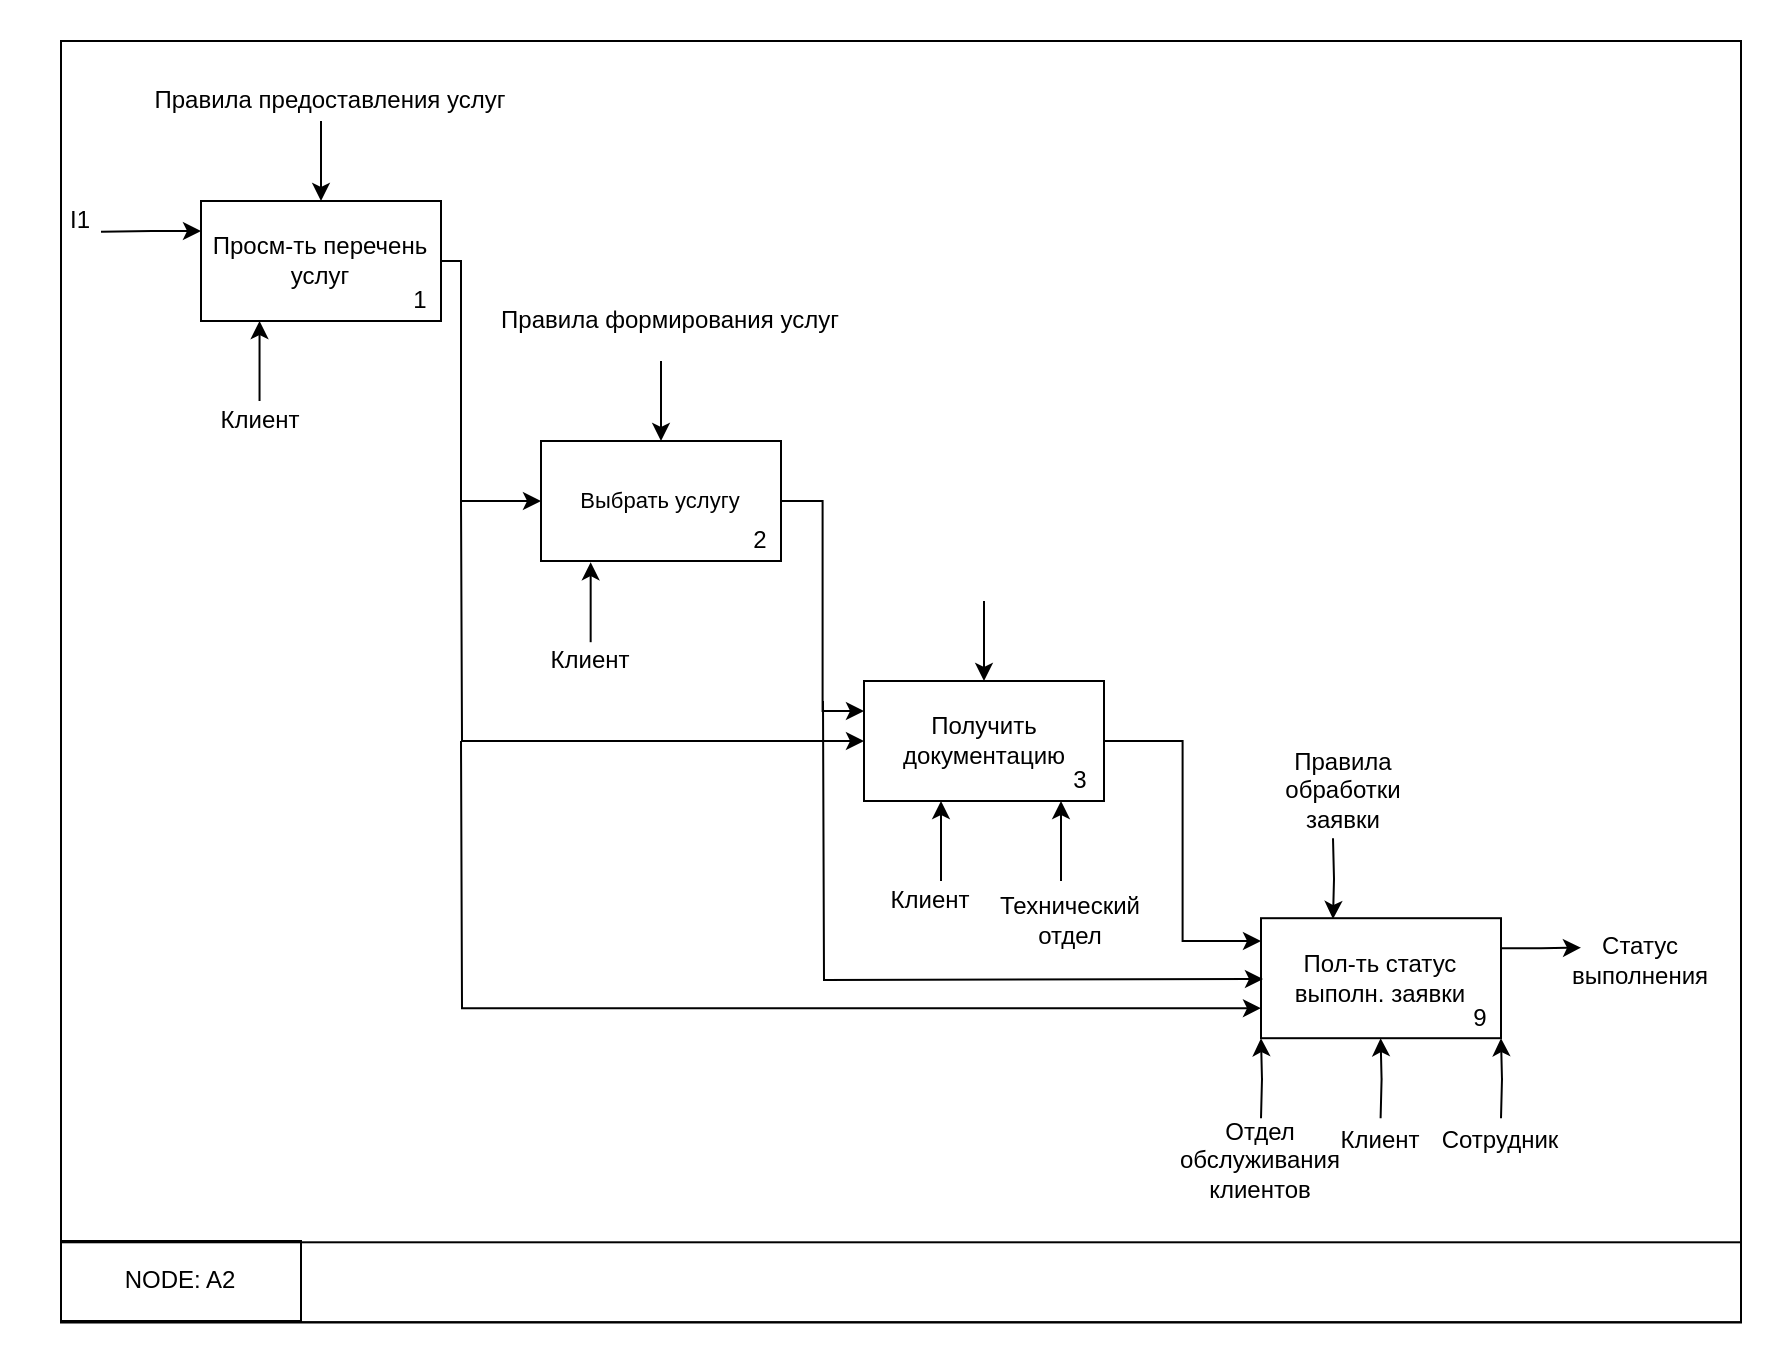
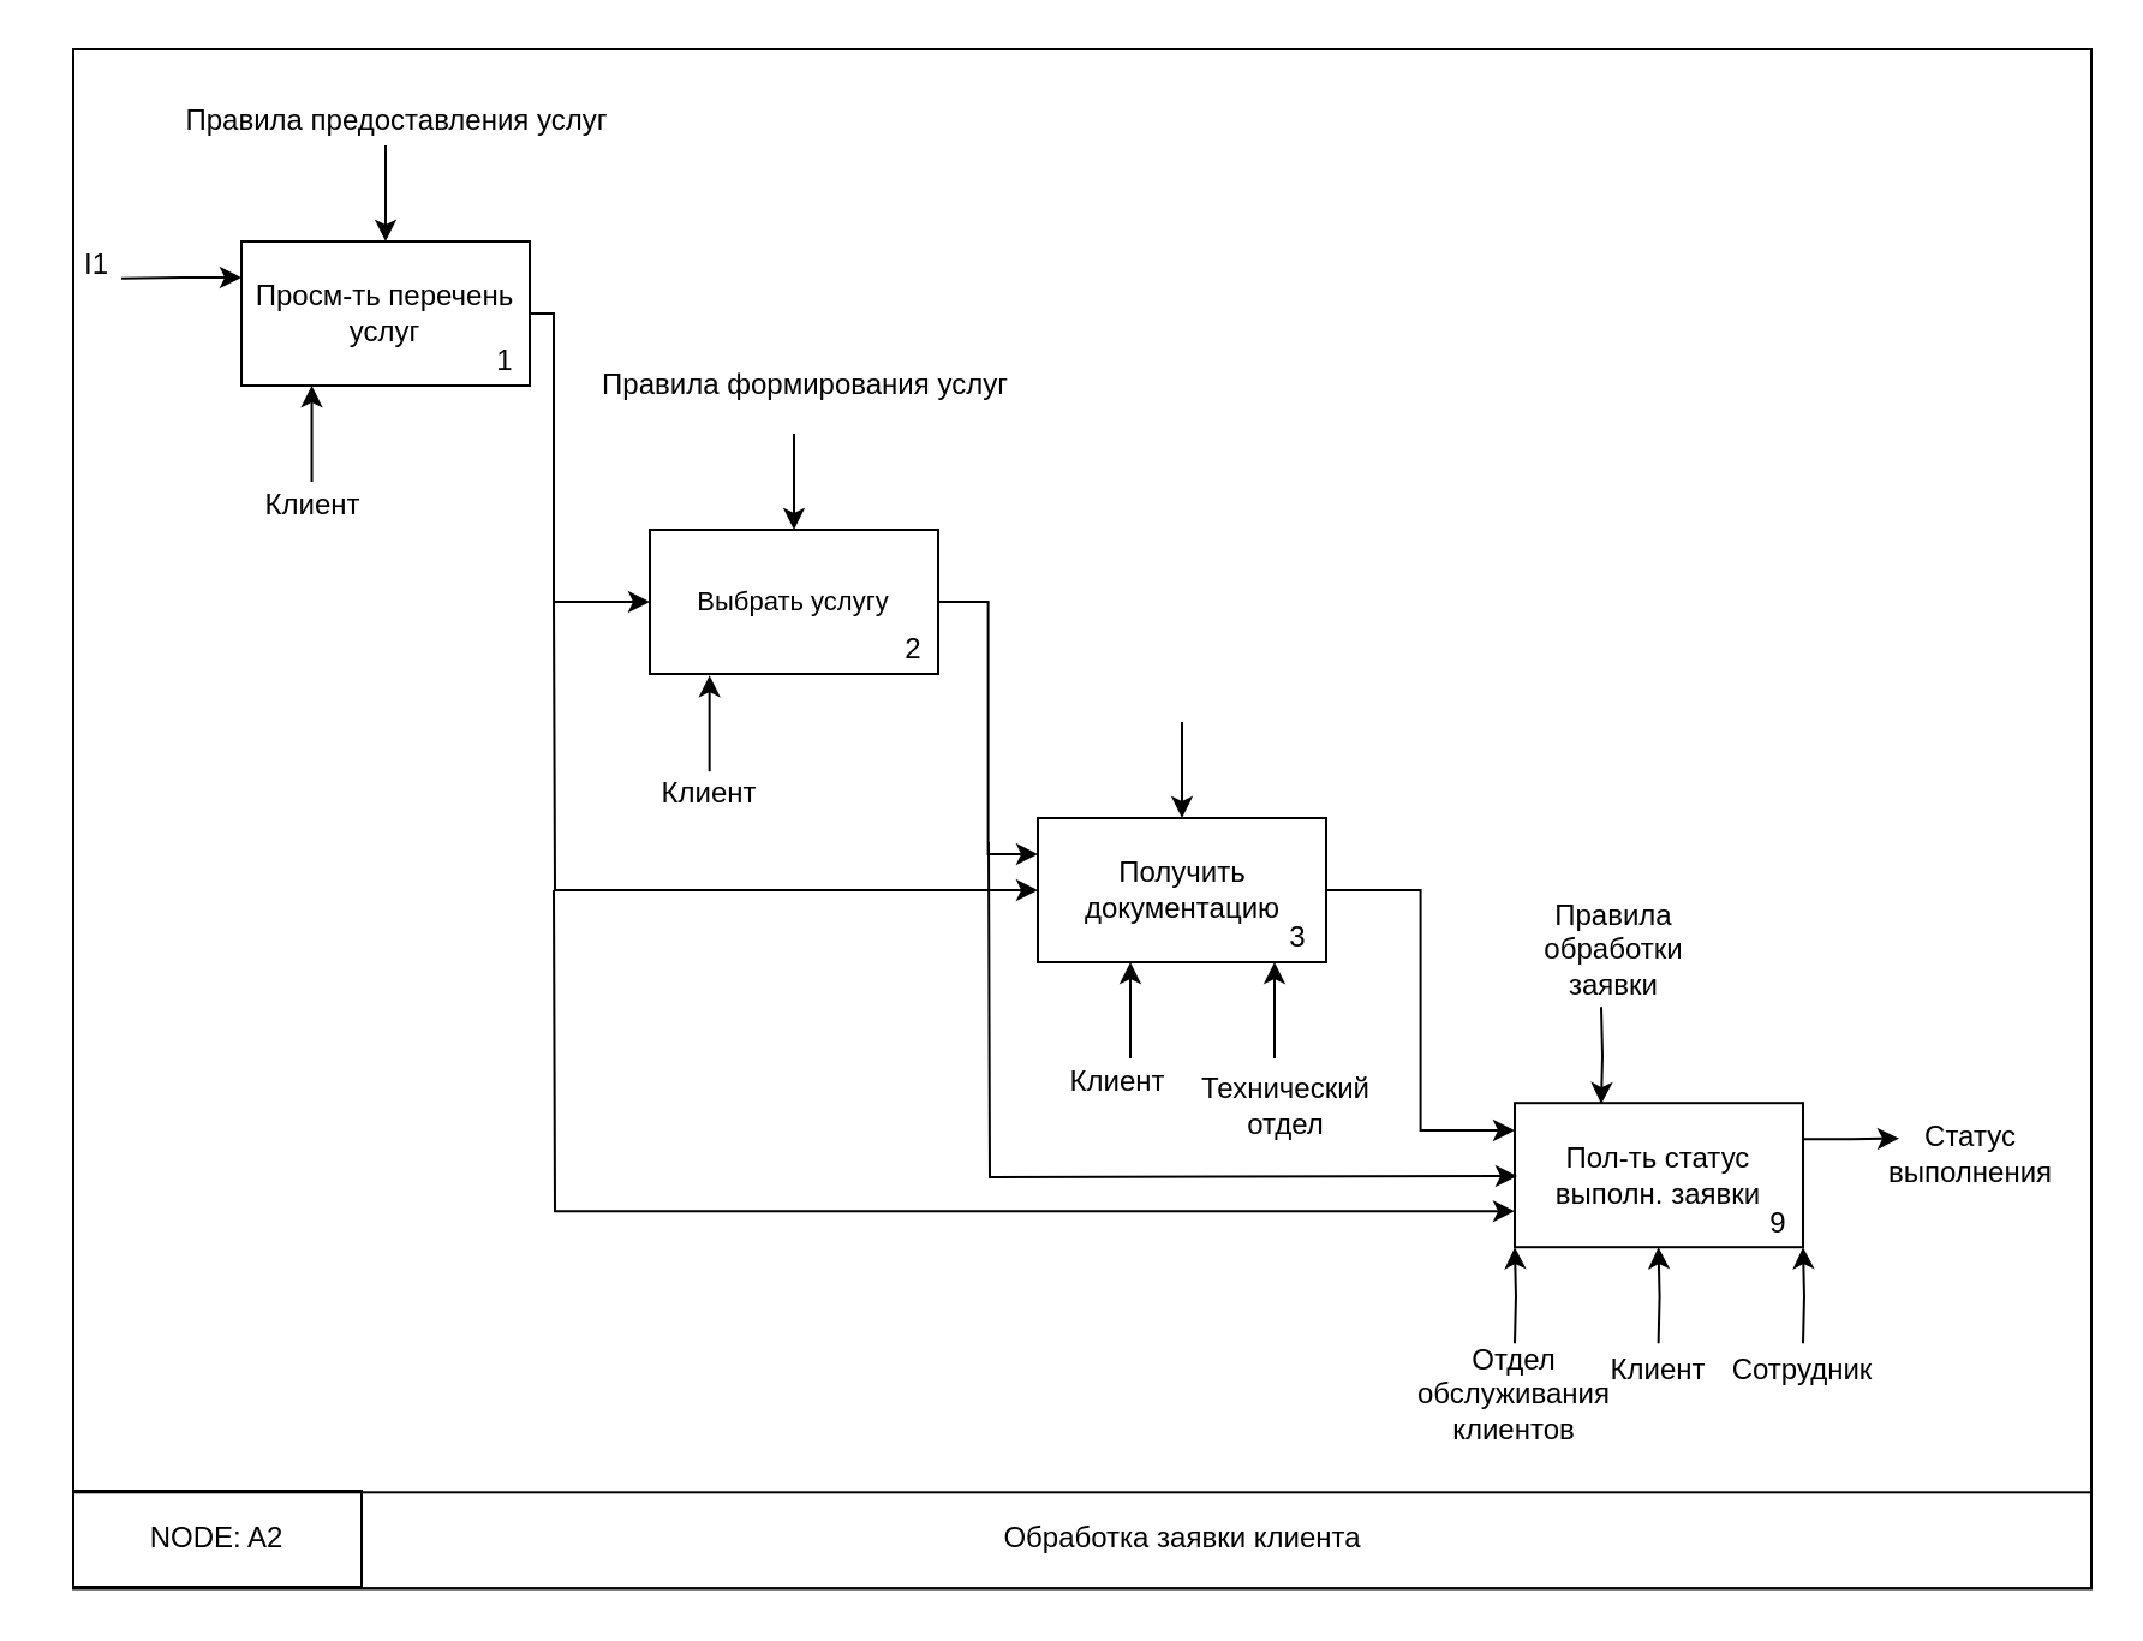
  <mxCell id="0" />
  <mxCell id="1" parent="0" />
  <mxCell id="2" value="" style="rounded=0;whiteSpace=wrap;html=1;fillColor=none;" vertex="1" parent="1"><mxGeometry x="30" width="840" height="640.65" as="geometry" y="20" /></mxCell>
  <mxCell id="3" value="" style="rounded=0;whiteSpace=wrap;html=1;fillColor=none;" vertex="1" parent="1"><mxGeometry x="30" y="620.65" width="840" height="40" as="geometry" /></mxCell>
  <mxCell id="4" value="" style="rounded=0;whiteSpace=wrap;html=1;fillColor=none;" vertex="1" parent="1"><mxGeometry x="30" y="620" width="120" height="40" as="geometry" /></mxCell>
  <mxCell id="5" value="NODE: A2" style="text;html=1;strokeColor=none;fillColor=none;align=center;verticalAlign=middle;whiteSpace=wrap;rounded=0;" vertex="1" parent="1"><mxGeometry x="55" y="630" width="70" height="20" as="geometry" /></mxCell>
+ <mxCell id="6" value="Обработка заявки клиента" style="text;html=1;strokeColor=none;fillColor=none;align=center;verticalAlign=middle;whiteSpace=wrap;rounded=0;" vertex="1" parent="1"><mxGeometry x="286.5" y="630" width="410" height="20" as="geometry" /></mxCell>
  <mxCell id="7" style="edgeStyle=orthogonalEdgeStyle;rounded=0;orthogonalLoop=1;jettySize=auto;html=1;exitX=0.5;exitY=0;exitDx=0;exitDy=0;endArrow=none;endFill=0;startArrow=classic;startFill=1;" edge="1" parent="1" source="10"><mxGeometry relative="1" as="geometry"><mxPoint x="160" y="60" as="targetPoint" /></mxGeometry></mxCell>
  <mxCell id="8" style="edgeStyle=orthogonalEdgeStyle;rounded=0;orthogonalLoop=1;jettySize=auto;html=1;exitX=1;exitY=0.5;exitDx=0;exitDy=0;startArrow=none;startFill=0;endArrow=classic;endFill=1;entryX=0;entryY=0.5;entryDx=0;entryDy=0;" edge="1" parent="1" source="10" target="16"><mxGeometry relative="1" as="geometry"><mxPoint x="230" y="130" as="targetPoint" /><Array as="points"><mxPoint x="230" y="130" /><mxPoint x="230" y="250" /></Array></mxGeometry></mxCell>
  <mxCell id="9" style="edgeStyle=orthogonalEdgeStyle;rounded=0;orthogonalLoop=1;jettySize=auto;html=1;exitX=0;exitY=0.25;exitDx=0;exitDy=0;startArrow=classic;startFill=1;endArrow=none;endFill=0;" edge="1" parent="1" source="10"><mxGeometry relative="1" as="geometry"><mxPoint x="50" y="115.333" as="targetPoint" /></mxGeometry></mxCell>
  <mxCell id="10" value="Просм-ть перечень услуг" style="rounded=0;whiteSpace=wrap;html=1;fillColor=none;" vertex="1" parent="1"><mxGeometry x="100" y="100" width="120" height="60" as="geometry" /></mxCell>
  <mxCell id="11" value="Правила предоставления услуг" style="text;html=1;strokeColor=none;fillColor=none;align=center;verticalAlign=middle;whiteSpace=wrap;rounded=0;" vertex="1" parent="1"><mxGeometry x="70" y="40" width="190" height="20" as="geometry" /></mxCell>
  <mxCell id="12" value="1" style="text;html=1;strokeColor=none;fillColor=none;align=center;verticalAlign=middle;whiteSpace=wrap;rounded=0;" vertex="1" parent="1"><mxGeometry x="190" y="140" width="40" height="20" as="geometry" /></mxCell>
  <mxCell id="13" value="Клиент" style="text;html=1;strokeColor=none;fillColor=none;align=center;verticalAlign=middle;whiteSpace=wrap;rounded=0;" vertex="1" parent="1"><mxGeometry x="55" y="200" width="150" height="20" as="geometry" /></mxCell>
  <mxCell id="14" style="edgeStyle=orthogonalEdgeStyle;rounded=0;orthogonalLoop=1;jettySize=auto;html=1;exitX=0.5;exitY=0;exitDx=0;exitDy=0;endArrow=none;endFill=0;startArrow=classic;startFill=1;" edge="1" parent="1" source="16"><mxGeometry relative="1" as="geometry"><mxPoint x="330" y="180" as="targetPoint" /></mxGeometry></mxCell>
  <mxCell id="15" style="edgeStyle=orthogonalEdgeStyle;rounded=0;orthogonalLoop=1;jettySize=auto;html=1;exitX=1;exitY=0.5;exitDx=0;exitDy=0;startArrow=none;startFill=0;endArrow=classic;endFill=1;entryX=0;entryY=0.25;entryDx=0;entryDy=0;" edge="1" parent="1" source="16" target="23"><mxGeometry relative="1" as="geometry"><mxPoint x="410" y="250" as="targetPoint" /></mxGeometry></mxCell>
  <mxCell id="16" value="&lt;font style=&quot;font-size: 11px&quot;&gt;Выбрать услугу&lt;/font&gt;" style="rounded=0;whiteSpace=wrap;html=1;fillColor=none;" vertex="1" parent="1"><mxGeometry x="270" y="220" width="120" height="60" as="geometry" /></mxCell>
  <mxCell id="17" value="Правила формирования услуг" style="text;html=1;strokeColor=none;fillColor=none;align=center;verticalAlign=middle;whiteSpace=wrap;rounded=0;" vertex="1" parent="1"><mxGeometry x="240" y="150" width="190" height="20" as="geometry" /></mxCell>
  <mxCell id="18" value="2" style="text;html=1;strokeColor=none;fillColor=none;align=center;verticalAlign=middle;whiteSpace=wrap;rounded=0;" vertex="1" parent="1"><mxGeometry x="360" y="260" width="40" height="20" as="geometry" /></mxCell>
  <mxCell id="19" value="Клиент" style="text;html=1;strokeColor=none;fillColor=none;align=center;verticalAlign=middle;whiteSpace=wrap;rounded=0;" vertex="1" parent="1"><mxGeometry x="250" y="320" width="90" height="20" as="geometry" /></mxCell>
  <mxCell id="20" style="edgeStyle=orthogonalEdgeStyle;rounded=0;orthogonalLoop=1;jettySize=auto;html=1;exitX=0.5;exitY=0;exitDx=0;exitDy=0;endArrow=none;endFill=0;startArrow=classic;startFill=1;" edge="1" parent="1" source="23"><mxGeometry relative="1" as="geometry"><mxPoint x="491.5" y="300" as="targetPoint" /></mxGeometry></mxCell>
  <mxCell id="21" style="edgeStyle=orthogonalEdgeStyle;rounded=0;orthogonalLoop=1;jettySize=auto;html=1;exitX=0;exitY=0.5;exitDx=0;exitDy=0;startArrow=classic;startFill=1;endArrow=none;endFill=0;" edge="1" parent="1" source="23"><mxGeometry relative="1" as="geometry"><mxPoint x="230" y="250" as="targetPoint" /></mxGeometry></mxCell>
  <mxCell id="22" style="edgeStyle=orthogonalEdgeStyle;rounded=0;orthogonalLoop=1;jettySize=auto;html=1;exitX=1;exitY=0.5;exitDx=0;exitDy=0;startArrow=none;startFill=0;endArrow=classic;endFill=1;entryX=0;entryY=0.19;entryDx=0;entryDy=0;entryPerimeter=0;" edge="1" parent="1" source="23" target="33"><mxGeometry relative="1" as="geometry"><mxPoint x="589.81" y="369.857" as="targetPoint" /></mxGeometry></mxCell>
  <mxCell id="23" value="Получить документацию" style="rounded=0;whiteSpace=wrap;html=1;fillColor=none;" vertex="1" parent="1"><mxGeometry x="431.5" y="340" width="120" height="60" as="geometry" /></mxCell>
  <mxCell id="24" value="Правила обработки заявки" style="text;html=1;strokeColor=none;fillColor=none;align=center;verticalAlign=middle;whiteSpace=wrap;rounded=0;" vertex="1" parent="1"><mxGeometry x="621.5" y="390" width="98.5" height="10" as="geometry" /></mxCell>
  <mxCell id="25" value="3" style="text;html=1;strokeColor=none;fillColor=none;align=center;verticalAlign=middle;whiteSpace=wrap;rounded=0;" vertex="1" parent="1"><mxGeometry x="520" y="380" width="40" height="20" as="geometry" /></mxCell>
  <mxCell id="26" value="Клиент" style="text;html=1;strokeColor=none;fillColor=none;align=center;verticalAlign=middle;whiteSpace=wrap;rounded=0;" vertex="1" parent="1"><mxGeometry x="430" y="440" width="70" height="20" as="geometry" /></mxCell>
  <mxCell id="27" value="" style="endArrow=classic;html=1;" edge="1" parent="1"><mxGeometry width="50" height="50" relative="1" as="geometry"><mxPoint x="530" y="440" as="sourcePoint" /><mxPoint x="530" y="400" as="targetPoint" /></mxGeometry></mxCell>
  <mxCell id="28" value="Технический отдел" style="text;html=1;strokeColor=none;fillColor=none;align=center;verticalAlign=middle;whiteSpace=wrap;rounded=0;" vertex="1" parent="1"><mxGeometry x="515" y="450" width="40" height="20" as="geometry" /></mxCell>
  <mxCell id="29" style="edgeStyle=orthogonalEdgeStyle;rounded=0;orthogonalLoop=1;jettySize=auto;html=1;exitX=0.5;exitY=0;exitDx=0;exitDy=0;endArrow=none;endFill=0;startArrow=classic;startFill=1;" edge="1" parent="1"><mxGeometry relative="1" as="geometry"><mxPoint x="666" y="418.6" as="targetPoint" /><mxPoint x="666" y="459" as="sourcePoint" /></mxGeometry></mxCell>
  <mxCell id="30" style="edgeStyle=orthogonalEdgeStyle;rounded=0;orthogonalLoop=1;jettySize=auto;html=1;exitX=0;exitY=0.5;exitDx=0;exitDy=0;startArrow=classic;startFill=1;endArrow=none;endFill=0;" edge="1" parent="1"><mxGeometry relative="1" as="geometry"><mxPoint x="411" y="350" as="targetPoint" /><mxPoint x="631" y="489" as="sourcePoint" /></mxGeometry></mxCell>
  <mxCell id="31" style="edgeStyle=orthogonalEdgeStyle;rounded=0;orthogonalLoop=1;jettySize=auto;html=1;exitX=0;exitY=0.75;exitDx=0;exitDy=0;startArrow=classic;startFill=1;endArrow=none;endFill=0;" edge="1" parent="1" source="33"><mxGeometry relative="1" as="geometry"><mxPoint x="230" y="370" as="targetPoint" /></mxGeometry></mxCell>
  <mxCell id="32" style="edgeStyle=orthogonalEdgeStyle;rounded=0;orthogonalLoop=1;jettySize=auto;html=1;exitX=1;exitY=0.25;exitDx=0;exitDy=0;startArrow=none;startFill=0;endArrow=classic;endFill=1;" edge="1" parent="1" source="33"><mxGeometry relative="1" as="geometry"><mxPoint x="790" y="473.31" as="targetPoint" /></mxGeometry></mxCell>
  <mxCell id="33" value="Пол-ть статус выполн. заявки" style="rounded=0;whiteSpace=wrap;html=1;fillColor=none;" vertex="1" parent="1"><mxGeometry x="630" y="458.6" width="120" height="60" as="geometry" /></mxCell>
  <mxCell id="34" value="9" style="text;html=1;strokeColor=none;fillColor=none;align=center;verticalAlign=middle;whiteSpace=wrap;rounded=0;" vertex="1" parent="1"><mxGeometry x="720" y="498.6" width="40" height="20" as="geometry" /></mxCell>
  <mxCell id="35" style="edgeStyle=orthogonalEdgeStyle;rounded=0;orthogonalLoop=1;jettySize=auto;html=1;exitX=0.75;exitY=1;exitDx=0;exitDy=0;startArrow=classic;startFill=1;endArrow=none;endFill=0;" edge="1" parent="1"><mxGeometry relative="1" as="geometry"><mxPoint x="630" y="558.6" as="targetPoint" /><mxPoint x="630" y="518.6" as="sourcePoint" /></mxGeometry></mxCell>
  <mxCell id="36" value="Отдел обслуживания клиентов" style="text;html=1;strokeColor=none;fillColor=none;align=center;verticalAlign=middle;whiteSpace=wrap;rounded=0;" vertex="1" parent="1"><mxGeometry x="610" y="570" width="40" height="20" as="geometry" /></mxCell>
  <mxCell id="37" value="" style="endArrow=classic;html=1;" edge="1" parent="1"><mxGeometry width="50" height="50" relative="1" as="geometry"><mxPoint x="470" y="440" as="sourcePoint" /><mxPoint x="470" y="400" as="targetPoint" /></mxGeometry></mxCell>
  <mxCell id="38" value="" style="endArrow=classic;html=1;" edge="1" parent="1"><mxGeometry width="50" height="50" relative="1" as="geometry"><mxPoint x="294.83" y="320.6" as="sourcePoint" /><mxPoint x="294.83" y="280.6" as="targetPoint" /></mxGeometry></mxCell>
  <mxCell id="39" value="" style="endArrow=classic;html=1;" edge="1" parent="1"><mxGeometry width="50" height="50" relative="1" as="geometry"><mxPoint x="129.27" y="200" as="sourcePoint" /><mxPoint x="129.27" y="160" as="targetPoint" /></mxGeometry></mxCell>
  <mxCell id="40" value="Статус выполнения" style="text;html=1;strokeColor=none;fillColor=none;align=center;verticalAlign=middle;whiteSpace=wrap;rounded=0;" vertex="1" parent="1"><mxGeometry x="800" y="470" width="40" height="20" as="geometry" /></mxCell>
  <mxCell id="41" value="I1" style="text;html=1;strokeColor=none;fillColor=none;align=center;verticalAlign=middle;whiteSpace=wrap;rounded=0;" vertex="1" parent="1"><mxGeometry x="20" y="100" width="40" height="20" as="geometry" /></mxCell>
  <mxCell id="42" style="edgeStyle=orthogonalEdgeStyle;rounded=0;orthogonalLoop=1;jettySize=auto;html=1;exitX=0.75;exitY=1;exitDx=0;exitDy=0;startArrow=classic;startFill=1;endArrow=none;endFill=0;" edge="1" parent="1"><mxGeometry relative="1" as="geometry"><mxPoint x="750" y="558.6" as="targetPoint" /><mxPoint x="750" y="518.6" as="sourcePoint" /></mxGeometry></mxCell>
  <mxCell id="43" value="Сотрудник" style="text;html=1;strokeColor=none;fillColor=none;align=center;verticalAlign=middle;whiteSpace=wrap;rounded=0;" vertex="1" parent="1"><mxGeometry x="730" y="560" width="40" height="20" as="geometry" /></mxCell>
  <mxCell id="44" style="edgeStyle=orthogonalEdgeStyle;rounded=0;orthogonalLoop=1;jettySize=auto;html=1;exitX=0.75;exitY=1;exitDx=0;exitDy=0;startArrow=classic;startFill=1;endArrow=none;endFill=0;" edge="1" parent="1"><mxGeometry relative="1" as="geometry"><mxPoint x="689.8" y="558.6" as="targetPoint" /><mxPoint x="689.8" y="518.6" as="sourcePoint" /></mxGeometry></mxCell>
  <mxCell id="45" value="Клиент" style="text;html=1;strokeColor=none;fillColor=none;align=center;verticalAlign=middle;whiteSpace=wrap;rounded=0;" vertex="1" parent="1"><mxGeometry x="670" y="560" width="40" height="20" as="geometry" /></mxCell>
